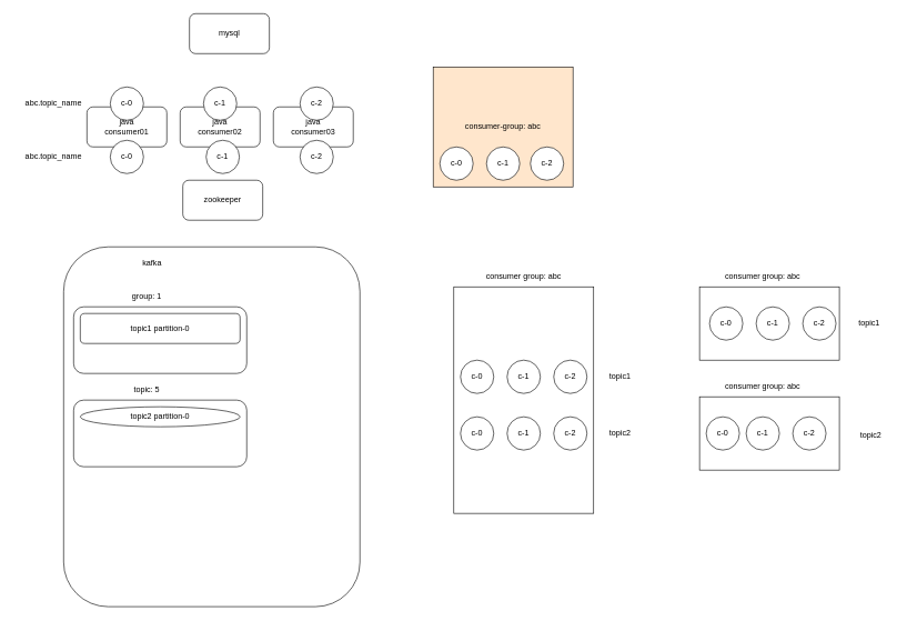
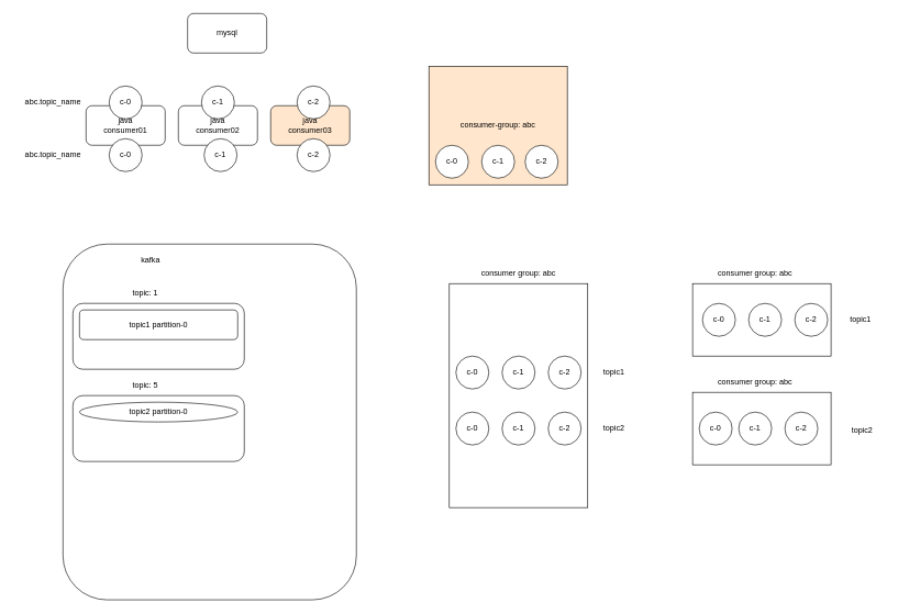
  <mxCell id="0" />
  <mxCell id="1" parent="0" />
  <mxCell id="2" value="" style="rounded=0;whiteSpace=wrap;html=1;" vertex="1" parent="1"><mxGeometry x="1050" y="595" width="210" height="110" as="geometry" /></mxCell>
  <mxCell id="3" value="consumer group: abc" style="text;html=1;strokeColor=none;fillColor=none;align=center;verticalAlign=middle;whiteSpace=wrap;rounded=0;" vertex="1" parent="1"><mxGeometry x="1065" y="565" width="160" height="30" as="geometry" /></mxCell>
  <mxCell id="4" value="java&lt;br&gt;consumer01" style="rounded=1;whiteSpace=wrap;html=1;" vertex="1" parent="1"><mxGeometry x="130" y="160" width="120" height="60" as="geometry" /></mxCell>
  <mxCell id="5" value="java&lt;br&gt;consumer02" style="rounded=1;whiteSpace=wrap;html=1;" vertex="1" parent="1"><mxGeometry x="270" y="160" width="120" height="60" as="geometry" /></mxCell>
- <mxCell id="6" value="java&lt;br&gt;consumer03" style="rounded=1;whiteSpace=wrap;html=1;" vertex="1" parent="1"><mxGeometry x="410" y="160" width="120" height="60" as="geometry" /></mxCell>
- <mxCell id="7" value="zookeeper" style="rounded=1;whiteSpace=wrap;html=1;" vertex="1" parent="1"><mxGeometry x="274" y="270" width="120" height="60" as="geometry" /></mxCell>
+ <mxCell id="6" value="java&lt;br&gt;consumer03" style="rounded=1;whiteSpace=wrap;html=1;fillColor=#ffe6cc;" vertex="1" parent="1"><mxGeometry x="410" y="160" width="120" height="60" as="geometry" /></mxCell>
  <mxCell id="8" value="mysql" style="rounded=1;whiteSpace=wrap;html=1;" vertex="1" parent="1"><mxGeometry x="284" y="20" width="120" height="60" as="geometry" /></mxCell>
  <mxCell id="9" value="" style="rounded=0;whiteSpace=wrap;html=1;" vertex="1" parent="1"><mxGeometry x="681" y="430" width="210" height="340" as="geometry" /></mxCell>
  <mxCell id="10" value="c-0" style="ellipse;whiteSpace=wrap;html=1;" vertex="1" parent="1"><mxGeometry x="691" y="540" width="50" height="50" as="geometry" /></mxCell>
  <mxCell id="11" value="c-1" style="ellipse;whiteSpace=wrap;html=1;" vertex="1" parent="1"><mxGeometry x="309" y="210" width="50" height="50" as="geometry" /></mxCell>
  <mxCell id="12" value="c-2" style="ellipse;whiteSpace=wrap;html=1;" vertex="1" parent="1"><mxGeometry x="450" y="210" width="50" height="50" as="geometry" /></mxCell>
  <mxCell id="13" value="c-0" style="ellipse;whiteSpace=wrap;html=1;" vertex="1" parent="1"><mxGeometry x="165" y="210" width="50" height="50" as="geometry" /></mxCell>
  <mxCell id="14" value="c-1" style="ellipse;whiteSpace=wrap;html=1;" vertex="1" parent="1"><mxGeometry x="761" y="540" width="50" height="50" as="geometry" /></mxCell>
  <mxCell id="15" value="c-2" style="ellipse;whiteSpace=wrap;html=1;" vertex="1" parent="1"><mxGeometry x="831" y="540" width="50" height="50" as="geometry" /></mxCell>
  <mxCell id="16" value="" style="rounded=1;whiteSpace=wrap;html=1;" vertex="1" parent="1"><mxGeometry x="20" y="430" width="200" as="geometry" /></mxCell>
  <mxCell id="17" value="consumer-group: abc" style="rounded=0;whiteSpace=wrap;html=1;fillColor=#ffe6cc;" vertex="1" parent="1"><mxGeometry x="650" y="100" width="210" height="180" as="geometry" /></mxCell>
  <mxCell id="18" value="c-0" style="ellipse;whiteSpace=wrap;html=1;" vertex="1" parent="1"><mxGeometry x="660" y="220" width="50" height="50" as="geometry" /></mxCell>
  <mxCell id="19" value="c-1" style="ellipse;whiteSpace=wrap;html=1;" vertex="1" parent="1"><mxGeometry x="730" y="220" width="50" height="50" as="geometry" /></mxCell>
  <mxCell id="20" value="c-2" style="ellipse;whiteSpace=wrap;html=1;" vertex="1" parent="1"><mxGeometry x="796" y="220" width="50" height="50" as="geometry" /></mxCell>
  <mxCell id="21" value="" style="rounded=1;whiteSpace=wrap;html=1;" vertex="1" parent="1"><mxGeometry x="95" y="370" width="445" height="540" as="geometry" /></mxCell>
  <mxCell id="22" value="kafka" style="text;html=1;strokeColor=none;fillColor=none;align=center;verticalAlign=middle;whiteSpace=wrap;rounded=0;" vertex="1" parent="1"><mxGeometry x="197.5" y="380" width="60" height="30" as="geometry" /></mxCell>
- <mxCell id="23" value="group: 1" style="text;html=1;strokeColor=none;fillColor=none;align=center;verticalAlign=middle;whiteSpace=wrap;rounded=0;" vertex="1" parent="1"><mxGeometry x="190" y="430" width="60" height="30" as="geometry" /></mxCell>
+ <mxCell id="23" value="topic: 1" style="text;html=1;strokeColor=none;fillColor=none;align=center;verticalAlign=middle;whiteSpace=wrap;rounded=0;" vertex="1" parent="1"><mxGeometry x="190" y="430" width="60" height="30" as="geometry" /></mxCell>
  <mxCell id="24" value="" style="rounded=1;whiteSpace=wrap;html=1;" vertex="1" parent="1"><mxGeometry x="110" y="460" width="260" height="100" as="geometry" /></mxCell>
  <mxCell id="25" value="topic1 partition-0" style="rounded=1;whiteSpace=wrap;html=1;" vertex="1" parent="1"><mxGeometry x="120" y="470" width="240" height="45" as="geometry" /></mxCell>
  <mxCell id="26" value="" style="rounded=1;whiteSpace=wrap;html=1;" vertex="1" parent="1"><mxGeometry x="110" y="600" width="260" height="100" as="geometry" /></mxCell>
  <mxCell id="27" value="topic2 partition-0" style="ellipse;whiteSpace=wrap;html=1;" vertex="1" parent="1"><mxGeometry x="120" y="610" width="240" height="30" as="geometry" /></mxCell>
  <mxCell id="28" value="topic: 5" style="text;html=1;strokeColor=none;fillColor=none;align=center;verticalAlign=middle;whiteSpace=wrap;rounded=0;" vertex="1" parent="1"><mxGeometry x="190" y="570" width="60" height="30" as="geometry" /></mxCell>
  <mxCell id="29" value="consumer group: abc" style="text;html=1;strokeColor=none;fillColor=none;align=center;verticalAlign=middle;whiteSpace=wrap;rounded=0;" vertex="1" parent="1"><mxGeometry x="706" y="400" width="160" height="30" as="geometry" /></mxCell>
  <mxCell id="30" value="c-0" style="ellipse;whiteSpace=wrap;html=1;" vertex="1" parent="1"><mxGeometry x="691" y="625" width="50" height="50" as="geometry" /></mxCell>
  <mxCell id="31" value="c-1" style="ellipse;whiteSpace=wrap;html=1;" vertex="1" parent="1"><mxGeometry x="761" y="625" width="50" height="50" as="geometry" /></mxCell>
  <mxCell id="32" value="c-2" style="ellipse;whiteSpace=wrap;html=1;" vertex="1" parent="1"><mxGeometry x="831" y="625" width="50" height="50" as="geometry" /></mxCell>
  <mxCell id="33" value="topic1" style="text;html=1;strokeColor=none;fillColor=none;align=center;verticalAlign=middle;whiteSpace=wrap;rounded=0;" vertex="1" parent="1"><mxGeometry x="901" y="550" width="60" height="30" as="geometry" /></mxCell>
  <mxCell id="34" value="topic2" style="text;html=1;strokeColor=none;fillColor=none;align=center;verticalAlign=middle;whiteSpace=wrap;rounded=0;" vertex="1" parent="1"><mxGeometry x="901" y="635" width="60" height="30" as="geometry" /></mxCell>
  <mxCell id="35" value="c-0" style="ellipse;whiteSpace=wrap;html=1;" vertex="1" parent="1"><mxGeometry x="165" y="130" width="50" height="50" as="geometry" /></mxCell>
  <mxCell id="36" value="" style="rounded=0;whiteSpace=wrap;html=1;" vertex="1" parent="1"><mxGeometry x="1050" y="430" width="210" height="110" as="geometry" /></mxCell>
  <mxCell id="37" value="c-0" style="ellipse;whiteSpace=wrap;html=1;" vertex="1" parent="1"><mxGeometry x="1065" y="460" width="50" height="50" as="geometry" /></mxCell>
  <mxCell id="38" value="c-1" style="ellipse;whiteSpace=wrap;html=1;" vertex="1" parent="1"><mxGeometry x="1135" y="460" width="50" height="50" as="geometry" /></mxCell>
  <mxCell id="39" value="c-2" style="ellipse;whiteSpace=wrap;html=1;" vertex="1" parent="1"><mxGeometry x="1205" y="460" width="50" height="50" as="geometry" /></mxCell>
  <mxCell id="40" value="consumer group: abc" style="text;html=1;strokeColor=none;fillColor=none;align=center;verticalAlign=middle;whiteSpace=wrap;rounded=0;" vertex="1" parent="1"><mxGeometry x="1065" y="400" width="160" height="30" as="geometry" /></mxCell>
  <mxCell id="41" value="c-0" style="ellipse;whiteSpace=wrap;html=1;" vertex="1" parent="1"><mxGeometry x="1060" y="625" width="50" height="50" as="geometry" /></mxCell>
  <mxCell id="42" value="c-1" style="ellipse;whiteSpace=wrap;html=1;" vertex="1" parent="1"><mxGeometry x="1120" y="625" width="50" height="50" as="geometry" /></mxCell>
  <mxCell id="43" value="c-2" style="ellipse;whiteSpace=wrap;html=1;" vertex="1" parent="1"><mxGeometry x="1190" y="625" width="50" height="50" as="geometry" /></mxCell>
  <mxCell id="44" value="topic1" style="text;html=1;strokeColor=none;fillColor=none;align=center;verticalAlign=middle;whiteSpace=wrap;rounded=0;" vertex="1" parent="1"><mxGeometry x="1275" y="470" width="60" height="30" as="geometry" /></mxCell>
  <mxCell id="45" value="topic2" style="text;html=1;strokeColor=none;fillColor=none;align=center;verticalAlign=middle;whiteSpace=wrap;rounded=0;" vertex="1" parent="1"><mxGeometry x="1275" y="640" width="65" height="25" as="geometry" /></mxCell>
  <mxCell id="46" value="abc.topic_name" style="text;html=1;strokeColor=none;fillColor=none;align=center;verticalAlign=middle;whiteSpace=wrap;rounded=0;" vertex="1" parent="1"><mxGeometry x="50" y="220" width="60" height="30" as="geometry" /></mxCell>
  <mxCell id="47" value="abc.topic_name" style="text;html=1;strokeColor=none;fillColor=none;align=center;verticalAlign=middle;whiteSpace=wrap;rounded=0;" vertex="1" parent="1"><mxGeometry x="50" y="140" width="60" height="30" as="geometry" /></mxCell>
  <mxCell id="48" value="c-1" style="ellipse;whiteSpace=wrap;html=1;" vertex="1" parent="1"><mxGeometry x="305" y="130" width="50" height="50" as="geometry" /></mxCell>
  <mxCell id="49" value="c-2" style="ellipse;whiteSpace=wrap;html=1;" vertex="1" parent="1"><mxGeometry x="450" y="130" width="50" height="50" as="geometry" /></mxCell>
